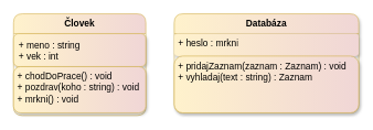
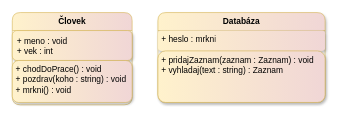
  <mxCell id="0" />
  <mxCell id="1" parent="0" />
  <mxCell id="2" value="Človek" style="swimlane;fontStyle=1;align=center;verticalAlign=top;childLayout=stackLayout;horizontal=1;startSize=30;horizontalStack=0;resizeParent=1;resizeLast=0;collapsible=1;marginBottom=0;rounded=1;shadow=0;strokeWidth=1;fillColor=#FFF2CC;strokeColor=#d6b656;gradientColor=#f0d6d6;gradientDirection=east;labelBorderColor=none;fontSize=14;" parent="1" vertex="1"><mxGeometry x="20" y="20" width="200" height="154" as="geometry"><mxRectangle x="230" y="140" width="160" height="26" as="alternateBounds" /></mxGeometry></mxCell>
- <mxCell id="3" value="+ meno : string&#10;+ vek : int" style="text;align=left;verticalAlign=middle;spacingLeft=4;spacingRight=4;overflow=hidden;rotatable=0;points=[[0,0.5],[1,0.5]];portConstraint=eastwest;rounded=1;fillColor=#FFF2CC;strokeColor=#d6b656;fontStyle=0;startSize=26;shadow=1;strokeWidth=1;gradientColor=#f0d6d6;gradientDirection=east;labelBorderColor=none;spacingTop=3;spacing=4;spacingBottom=3;fontSize=14;" parent="2" vertex="1"><mxGeometry y="30" width="200" height="50" as="geometry" /></mxCell>
+ <mxCell id="3" value="+ meno : void&#10;+ vek : int" style="text;align=left;verticalAlign=middle;spacingLeft=4;spacingRight=4;overflow=hidden;rotatable=0;points=[[0,0.5],[1,0.5]];portConstraint=eastwest;rounded=1;fillColor=#FFF2CC;strokeColor=#d6b656;fontStyle=0;startSize=26;shadow=1;strokeWidth=1;gradientColor=#f0d6d6;gradientDirection=east;labelBorderColor=none;spacingTop=3;spacing=4;spacingBottom=3;fontSize=14;" parent="2" vertex="1"><mxGeometry y="30" width="200" height="50" as="geometry" /></mxCell>
  <mxCell id="4" value="+ chodDoPrace() : void&#10;+ pozdrav(koho : string) : void&#10;+ mrkni() : void" style="text;align=left;verticalAlign=top;spacingLeft=4;spacingRight=4;overflow=hidden;rotatable=0;points=[[0,0.5],[1,0.5]];portConstraint=eastwest;rounded=1;shadow=1;html=0;fillColor=#FFF2CC;strokeColor=#d6b656;fontStyle=0;startSize=26;strokeWidth=1;gradientColor=#f0d6d6;gradientDirection=east;labelBorderColor=none;fontSize=14;" parent="2" vertex="1"><mxGeometry y="80" width="200" height="70" as="geometry" /></mxCell>
  <mxCell id="5" value="Databáza" style="swimlane;fontStyle=1;align=center;verticalAlign=top;childLayout=stackLayout;horizontal=1;startSize=30;horizontalStack=0;resizeParent=1;resizeLast=0;collapsible=1;marginBottom=0;rounded=1;shadow=1;strokeWidth=1;fillColor=#FFF2CC;strokeColor=#d6b656;gradientColor=#f0d6d6;gradientDirection=east;labelBorderColor=none;whiteSpace=wrap;fontSize=14;" parent="1" vertex="1"><mxGeometry x="263" y="20" width="279" height="150" as="geometry"><mxRectangle x="550" y="140" width="160" height="26" as="alternateBounds" /></mxGeometry></mxCell>
  <mxCell id="6" value="+ heslo : mrkni" style="text;align=left;verticalAlign=top;spacingLeft=4;spacingRight=4;overflow=hidden;rotatable=0;points=[[0,0.5],[1,0.5]];portConstraint=eastwest;rounded=1;shadow=1;html=0;glass=0;fillColor=#FFF2CC;strokeColor=#d6b656;fontStyle=0;startSize=26;strokeWidth=0;gradientColor=#f0d6d6;gradientDirection=east;labelBorderColor=none;whiteSpace=wrap;fontSize=14;" parent="5" vertex="1"><mxGeometry y="30" width="279" height="34" as="geometry" /></mxCell>
  <mxCell id="7" value="+ pridajZaznam(zaznam : Zaznam) : void&#10;+ vyhladaj(text : string) : Zaznam" style="text;align=left;verticalAlign=top;spacingLeft=4;spacingRight=4;overflow=hidden;rotatable=0;points=[[0,0.5],[1,0.5]];portConstraint=eastwest;rounded=1;fillColor=#FFF2CC;strokeColor=#d6b656;fontStyle=0;startSize=26;shadow=1;strokeWidth=1;gradientColor=#f0d6d6;gradientDirection=east;labelBorderColor=none;fontSize=14;spacingBottom=2;spacingTop=1;" parent="5" vertex="1"><mxGeometry y="64" width="279" height="86" as="geometry" /></mxCell>
